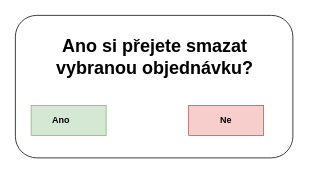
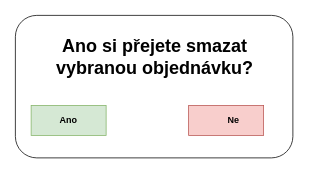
  <mxCell id="0" />
  <mxCell id="1" parent="0" />
  <mxCell id="2" value="" style="rounded=1;whiteSpace=wrap;html=1;" vertex="1" parent="1"><mxGeometry x="20" y="20" width="370" height="190" as="geometry" /></mxCell>
  <mxCell id="3" value="" style="rounded=0;whiteSpace=wrap;html=1;fillColor=#d5e8d4;strokeColor=#82b366;" vertex="1" parent="1"><mxGeometry x="41" y="140" width="100" height="40" as="geometry" /></mxCell>
  <mxCell id="4" value="" style="rounded=0;whiteSpace=wrap;html=1;fillColor=#f8cecc;strokeColor=#b85450;" vertex="1" parent="1"><mxGeometry x="251" y="140" width="100" height="40" as="geometry" /></mxCell>
- <mxCell id="5" value="Ano" style="text;html=1;strokeColor=none;fillColor=none;align=center;verticalAlign=middle;whiteSpace=wrap;rounded=0;fontStyle=1" vertex="1" parent="1"><mxGeometry x="61" y="150" width="40" height="20" as="geometry" /></mxCell>
- <mxCell id="6" value="Ne" style="text;html=1;strokeColor=none;fillColor=none;align=center;verticalAlign=middle;whiteSpace=wrap;rounded=0;fontStyle=1" vertex="1" parent="1"><mxGeometry x="281" y="150" width="40" height="20" as="geometry" /></mxCell>
+ <mxCell id="5" value="Ano" style="text;html=1;strokeColor=none;fillColor=none;align=center;verticalAlign=middle;whiteSpace=wrap;rounded=0;fontStyle=1" vertex="1" parent="1"><mxGeometry x="71" y="150" width="40" height="20" as="geometry" /></mxCell>
+ <mxCell id="6" value="Ne" style="text;html=1;strokeColor=none;fillColor=none;align=center;verticalAlign=middle;whiteSpace=wrap;rounded=0;fontStyle=1" vertex="1" parent="1"><mxGeometry x="291" y="150" width="40" height="20" as="geometry" /></mxCell>
  <mxCell id="7" value="Ano si přejete smazat vybranou objednávku?" style="text;html=1;strokeColor=none;fillColor=none;align=center;verticalAlign=middle;whiteSpace=wrap;rounded=0;fontSize=24;fontStyle=1" vertex="1" parent="1"><mxGeometry x="41" y="30" width="330" height="90" as="geometry" /></mxCell>
